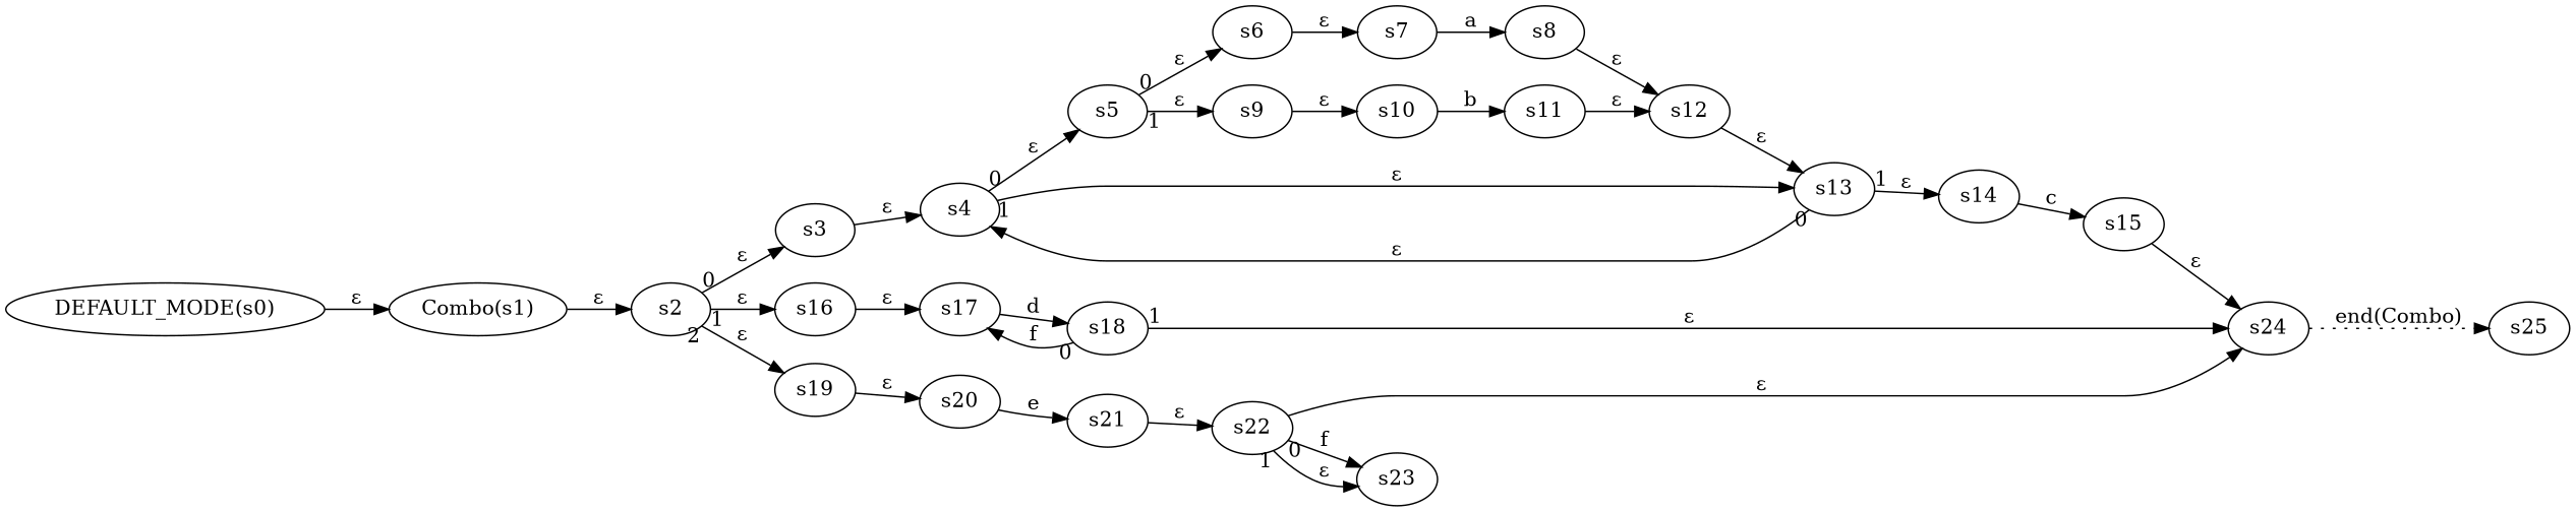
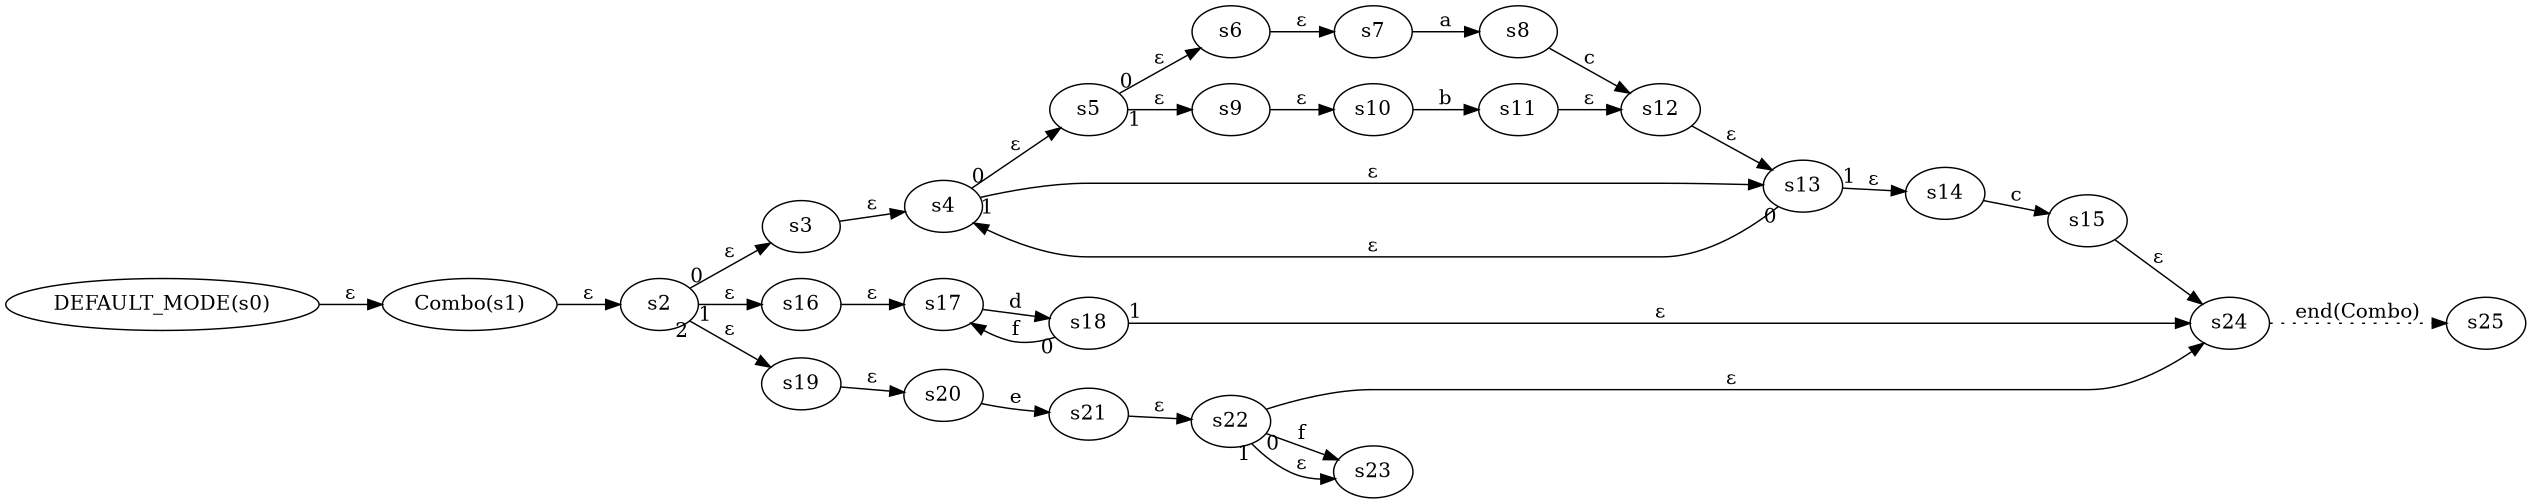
  digraph {
    rankdir=LR
    "DEFAULT_MODE(s0)"
    "Combo(s1)"
    s2
    s3
    s16
    s19
    s4
    s17
    s20
    s5
    s13
    s6
    s9
    s14
    s7
    s10
    s8
    s12
    s15
    s24
    s25
    s11
    s18
    s21
    s22
    s23
    "DEFAULT_MODE(s0)" -> "Combo(s1)" [label="ε"]
    "Combo(s1)" -> s2 [label="ε"]
    s2 -> s3 [label="ε" taillabel=0]
    s2 -> s16 [label="ε" taillabel=1]
    s2 -> s19 [label="ε" taillabel=2]
    s3 -> s4 [label="ε"]
    s16 -> s17 [label="ε"]
    s19 -> s20 [label="ε"]
    s4 -> s5 [label="ε" taillabel=0]
    s4 -> s13 [label="ε" taillabel=1]
    s17 -> s18 [label=d]
    s20 -> s21 [label=e]
    s5 -> s6 [label="ε" taillabel=0]
    s5 -> s9 [label="ε" taillabel=1]
    s13 -> s4 [label="ε" taillabel=0]
    s13 -> s14 [label="ε" taillabel=1]
    s6 -> s7 [label="ε"]
    s9 -> s10 [label="ε"]
    s14 -> s15 [label=c]
    s7 -> s8 [label=a]
    s10 -> s11 [label=b]
-   s8 -> s12 [label="ε"]
+   s8 -> s12 [label=c]
    s12 -> s13 [label="ε"]
    s15 -> s24 [label="ε"]
    s24 -> s25 [label="end(Combo)" style=dotted]
    s11 -> s12 [label="ε"]
    s18 -> s17 [label=f taillabel=0]
    s18 -> s24 [label="ε" taillabel=1]
    s21 -> s22 [label="ε"]
    s22 -> s24 [label="ε"]
    s22 -> s23 [label=f taillabel=0]
    s22 -> s23 [label="ε" taillabel=1]
  }
